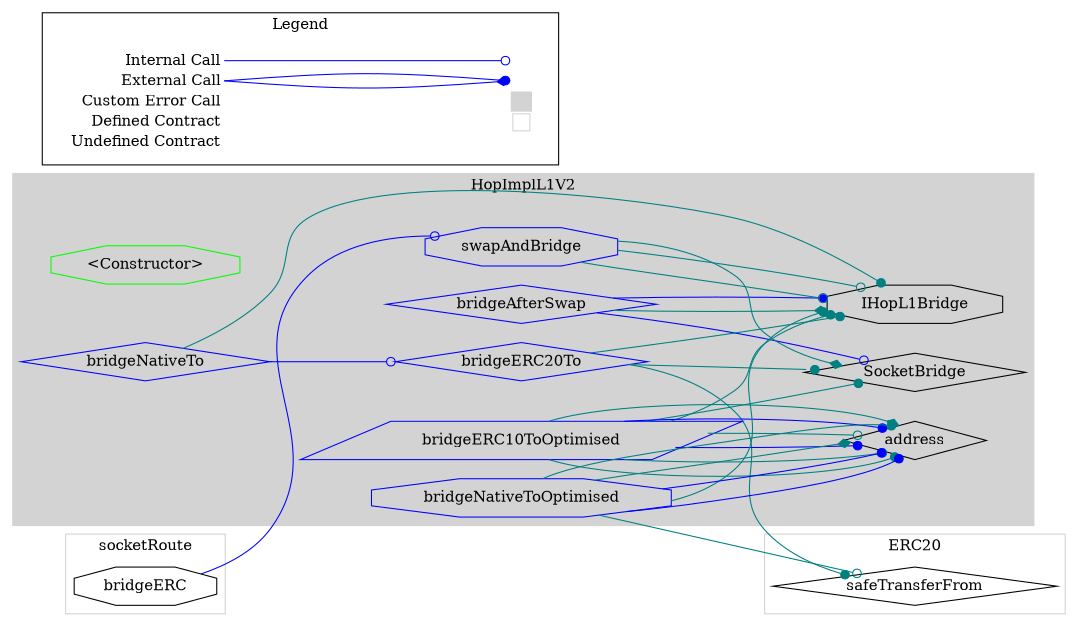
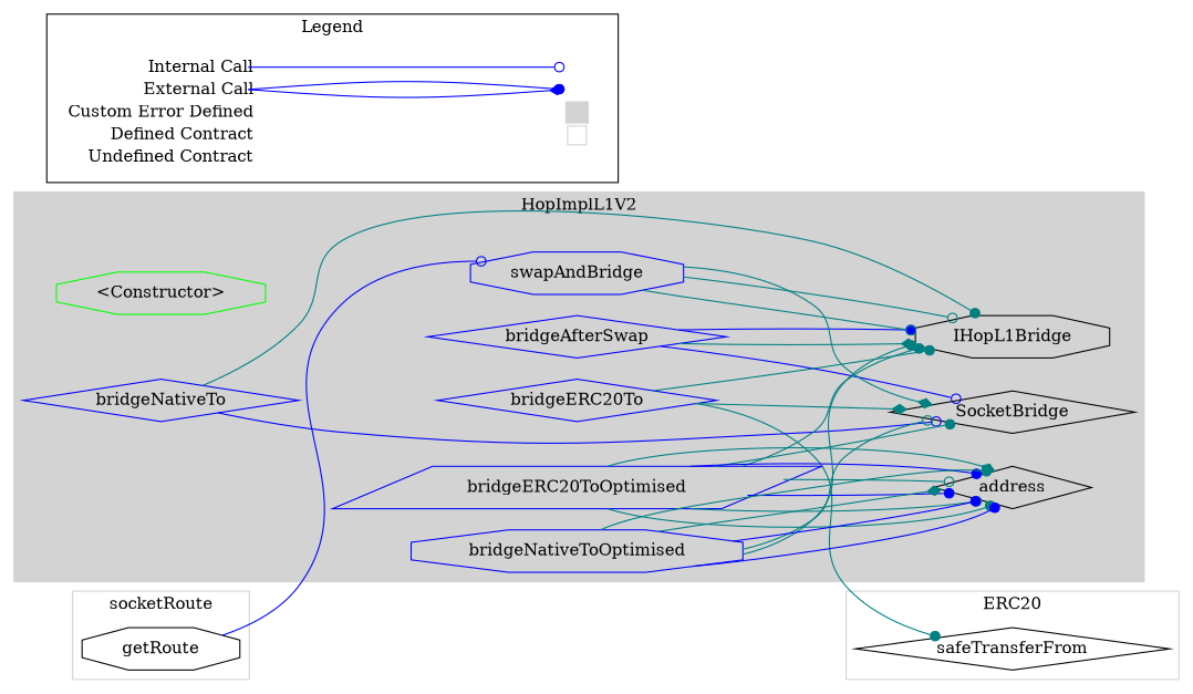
  digraph {
    compound=true
    rankdir=LR
    node [shape=diamond]
    edge [arrowhead=dot color=teal]
    n1 [color=green label="<Constructor>" shape=octagon]
    n2 [color=blue label=bridgeAfterSwap]
    n3 [color=blue label=swapAndBridge shape=octagon]
    n4 [color=blue label=bridgeERC20To]
    n5 [color=blue label=bridgeNativeTo]
-   n6 [color=blue label=bridgeERC10ToOptimised shape=parallelogram]
+   n6 [color=blue label=bridgeERC20ToOptimised shape=parallelogram]
    n7 [color=blue label=bridgeNativeToOptimised shape=octagon]
    n8 [label=IHopL1Bridge shape=octagon]
    n9 [label=SocketBridge]
    n10 [label=address]
-   n11 [label=bridgeERC shape=octagon]
+   n11 [label=getRoute shape=octagon]
    n12 [label=safeTransferFrom]
-   n13 [label=<<table border="0" cellpadding="2" cellspacing="0" cellborder="0">   <tr><td align="right" port="i1">Internal Call</td></tr>   <tr><td align="right" port="i2">External Call</td></tr>   <tr><td align="right" port="i2">Custom Error Call</td></tr>   <tr><td align="right" port="i3">Defined Contract</td></tr>   <tr><td align="right" port="i4">Undefined Contract</td></tr>   </table>> shape=plaintext]
+   n13 [label=<<table border="0" cellpadding="2" cellspacing="0" cellborder="0">   <tr><td align="right" port="i1">Internal Call</td></tr>   <tr><td align="right" port="i2">External Call</td></tr>   <tr><td align="right" port="i2">Custom Error Defined</td></tr>   <tr><td align="right" port="i3">Defined Contract</td></tr>   <tr><td align="right" port="i4">Undefined Contract</td></tr>   </table>> shape=plaintext]
    n14 [label=<<table border="0" cellpadding="2" cellspacing="0" cellborder="0">   <tr><td port="i1">&nbsp;&nbsp;&nbsp;</td></tr>   <tr><td port="i2">&nbsp;&nbsp;&nbsp;</td></tr>   <tr><td port="i3" bgcolor="lightgray">&nbsp;&nbsp;&nbsp;</td></tr>   <tr><td port="i4">     <table border="1" cellborder="0" cellspacing="0" cellpadding="7" color="lightgray">       <tr>        <td></td>       </tr>      </table>   </td></tr>   </table>> shape=plaintext]
    subgraph cluster_1 {
      bgcolor=lightgray
      color=lightgray
      label=HopImplL1V2
      style=filled
      n1
      n2
      n3
      n4
      n5
      n6
      n7
      n8
      n9
      n10
    }
    subgraph cluster_2 {
      color=lightgray
      label=socketRoute
      n11
    }
    subgraph cluster_3 {
      color=lightgray
      label=ERC20
      n12
    }
    subgraph cluster_4 {
      label=Legend
      n13
      n14
    }
    n2 -> n8 [arrowhead=diamond]
    n2 -> n8 [color=blue]
    n2 -> n9 [arrowhead=odot color=blue]
    n3 -> n8 [arrowhead=odot]
    n3 -> n8 [arrowhead=odot]
    n3 -> n9 [arrowhead=diamond]
    n4 -> n8
-   n4 -> n9
+   n4 -> n9 [arrowhead=diamond]
    n4 -> n12
    n5 -> n8
-   n5 -> n4 [arrowhead=odot color=blue]
+   n5 -> n9 [arrowhead=odot color=blue]
    n6 -> n8
    n6 -> n9
    n6 -> n10
    n6 -> n10 [arrowhead=odot]
    n6 -> n10 [color=blue]
    n6 -> n10 [arrowhead=odot]
    n6 -> n10 [color=blue]
    n6 -> n10 [arrowhead=diamond]
    n7 -> n8
-   n7 -> n12 [arrowhead=odot]
+   n7 -> n9 [arrowhead=odot]
    n7 -> n10 [color=blue]
    n7 -> n10 [color=blue]
    n7 -> n10 [arrowhead=diamond]
    n7 -> n10
    n11 -> n3 [arrowhead=odot color=blue]
    n13 -> n14 [arrowhead=odot color=blue headport="i1:w" tailport="i1:e"]
    n13 -> n14 [arrowhead=diamond color=blue headport="i2:w" tailport="i2:e"]
    n13 -> n14 [color=blue headport="i2:w" tailport="i2:e"]
  }
